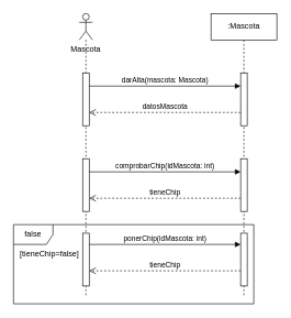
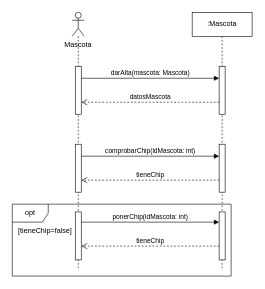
  <mxCell id="0" />
  <mxCell id="1" parent="0" />
  <mxCell id="2" value="" style="shape=umlLifeline;perimeter=lifelinePerimeter;whiteSpace=wrap;html=1;container=1;dropTarget=0;collapsible=0;recursiveResize=0;outlineConnect=0;portConstraint=eastwest;newEdgeStyle={&quot;curved&quot;:0,&quot;rounded&quot;:0};participant=umlActor;" vertex="1" parent="1"><mxGeometry x="120" y="20" width="20" height="430" as="geometry" /></mxCell>
  <mxCell id="3" value="" style="html=1;points=[[0,0,0,0,5],[0,1,0,0,-5],[1,0,0,0,5],[1,1,0,0,-5]];perimeter=orthogonalPerimeter;outlineConnect=0;targetShapes=umlLifeline;portConstraint=eastwest;newEdgeStyle={&quot;curved&quot;:0,&quot;rounded&quot;:0};" vertex="1" parent="2"><mxGeometry x="5" y="90" width="10" height="80" as="geometry" /></mxCell>
  <mxCell id="4" value="" style="html=1;points=[[0,0,0,0,5],[0,1,0,0,-5],[1,0,0,0,5],[1,1,0,0,-5]];perimeter=orthogonalPerimeter;outlineConnect=0;targetShapes=umlLifeline;portConstraint=eastwest;newEdgeStyle={&quot;curved&quot;:0,&quot;rounded&quot;:0};" vertex="1" parent="2"><mxGeometry x="5" y="220" width="10" height="80" as="geometry" /></mxCell>
  <mxCell id="5" value="" style="html=1;points=[[0,0,0,0,5],[0,1,0,0,-5],[1,0,0,0,5],[1,1,0,0,-5]];perimeter=orthogonalPerimeter;outlineConnect=0;targetShapes=umlLifeline;portConstraint=eastwest;newEdgeStyle={&quot;curved&quot;:0,&quot;rounded&quot;:0};" vertex="1" parent="2"><mxGeometry x="5" y="333" width="10" height="80" as="geometry" /></mxCell>
  <mxCell id="6" value=":Mascota" style="shape=umlLifeline;perimeter=lifelinePerimeter;whiteSpace=wrap;html=1;container=1;dropTarget=0;collapsible=0;recursiveResize=0;outlineConnect=0;portConstraint=eastwest;newEdgeStyle={&quot;curved&quot;:0,&quot;rounded&quot;:0};" vertex="1" parent="1"><mxGeometry x="320" y="20" width="100" height="430" as="geometry" /></mxCell>
  <mxCell id="7" value="" style="html=1;points=[[0,0,0,0,5],[0,1,0,0,-5],[1,0,0,0,5],[1,1,0,0,-5]];perimeter=orthogonalPerimeter;outlineConnect=0;targetShapes=umlLifeline;portConstraint=eastwest;newEdgeStyle={&quot;curved&quot;:0,&quot;rounded&quot;:0};" vertex="1" parent="6"><mxGeometry x="45" y="90" width="10" height="80" as="geometry" /></mxCell>
  <mxCell id="8" value="" style="html=1;points=[[0,0,0,0,5],[0,1,0,0,-5],[1,0,0,0,5],[1,1,0,0,-5]];perimeter=orthogonalPerimeter;outlineConnect=0;targetShapes=umlLifeline;portConstraint=eastwest;newEdgeStyle={&quot;curved&quot;:0,&quot;rounded&quot;:0};" vertex="1" parent="6"><mxGeometry x="45" y="220" width="10" height="80" as="geometry" /></mxCell>
  <mxCell id="9" value="" style="html=1;points=[[0,0,0,0,5],[0,1,0,0,-5],[1,0,0,0,5],[1,1,0,0,-5]];perimeter=orthogonalPerimeter;outlineConnect=0;targetShapes=umlLifeline;portConstraint=eastwest;newEdgeStyle={&quot;curved&quot;:0,&quot;rounded&quot;:0};" vertex="1" parent="6"><mxGeometry x="45" y="333" width="10" height="80" as="geometry" /></mxCell>
  <mxCell id="10" value="Mascota" style="text;html=1;strokeColor=none;fillColor=none;align=center;verticalAlign=middle;whiteSpace=wrap;rounded=0;" vertex="1" parent="1"><mxGeometry x="100" y="60" width="60" height="30" as="geometry" /></mxCell>
  <mxCell id="11" value="darAlta(mascota: Mascota)" style="html=1;verticalAlign=bottom;endArrow=block;curved=0;rounded=0;" edge="1" parent="1"><mxGeometry width="80" relative="1" as="geometry"><mxPoint x="135" y="130" as="sourcePoint" /><mxPoint x="365" y="130" as="targetPoint" /></mxGeometry></mxCell>
  <mxCell id="12" value="datosMascota" style="html=1;verticalAlign=bottom;endArrow=open;dashed=1;endSize=8;curved=0;rounded=0;" edge="1" parent="1"><mxGeometry relative="1" as="geometry"><mxPoint x="365" y="170" as="sourcePoint" /><mxPoint x="135" y="170" as="targetPoint" /></mxGeometry></mxCell>
  <mxCell id="13" value="comprobarChip(idMascota: int)" style="html=1;verticalAlign=bottom;endArrow=block;curved=0;rounded=0;" edge="1" parent="1"><mxGeometry width="80" relative="1" as="geometry"><mxPoint x="135" y="260" as="sourcePoint" /><mxPoint x="365" y="260" as="targetPoint" /></mxGeometry></mxCell>
  <mxCell id="14" value="tieneChip" style="html=1;verticalAlign=bottom;endArrow=open;dashed=1;endSize=8;curved=0;rounded=0;" edge="1" parent="1"><mxGeometry relative="1" as="geometry"><mxPoint x="365" y="300" as="sourcePoint" /><mxPoint x="135" y="300" as="targetPoint" /></mxGeometry></mxCell>
  <mxCell id="15" value="ponerChip(idMascota: int)" style="html=1;verticalAlign=bottom;endArrow=block;curved=0;rounded=0;" edge="1" parent="1"><mxGeometry width="80" relative="1" as="geometry"><mxPoint x="135" y="370" as="sourcePoint" /><mxPoint x="365" y="370" as="targetPoint" /></mxGeometry></mxCell>
  <mxCell id="16" value="tieneChip" style="html=1;verticalAlign=bottom;endArrow=open;dashed=1;endSize=8;curved=0;rounded=0;" edge="1" parent="1"><mxGeometry relative="1" as="geometry"><mxPoint x="365" y="410" as="sourcePoint" /><mxPoint x="135" y="410" as="targetPoint" /></mxGeometry></mxCell>
- <mxCell id="17" value="false" style="shape=umlFrame;whiteSpace=wrap;html=1;pointerEvents=0;" vertex="1" parent="1"><mxGeometry x="20" y="340" width="365" height="120" as="geometry" /></mxCell>
+ <mxCell id="17" value="opt" style="shape=umlFrame;whiteSpace=wrap;html=1;pointerEvents=0;" vertex="1" parent="1"><mxGeometry x="20" y="340" width="365" height="120" as="geometry" /></mxCell>
  <mxCell id="18" value="[tieneChip=false&lt;span style=&quot;&quot;&gt;]&lt;/span&gt;" style="text;html=1;strokeColor=none;fillColor=none;align=center;verticalAlign=middle;whiteSpace=wrap;rounded=0;" vertex="1" parent="1"><mxGeometry x="20" y="370" width="110" height="30" as="geometry" /></mxCell>
